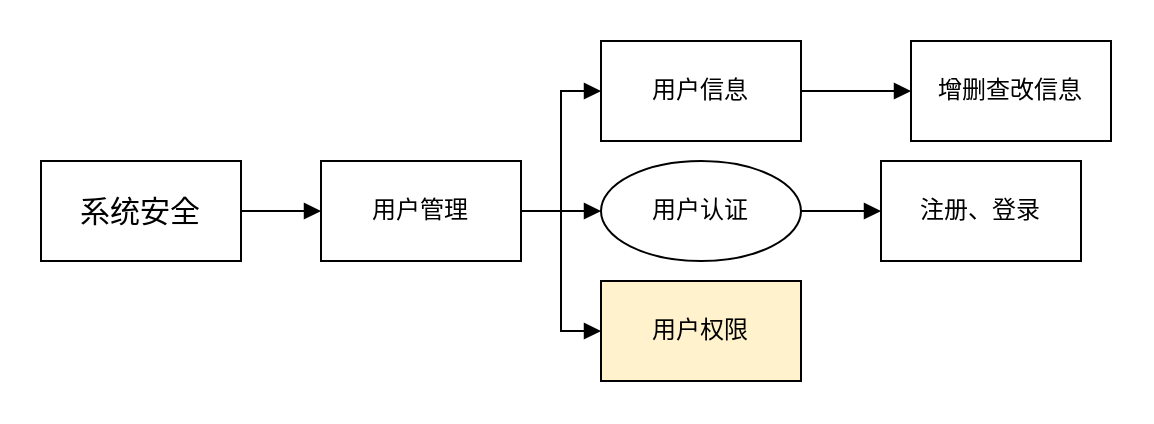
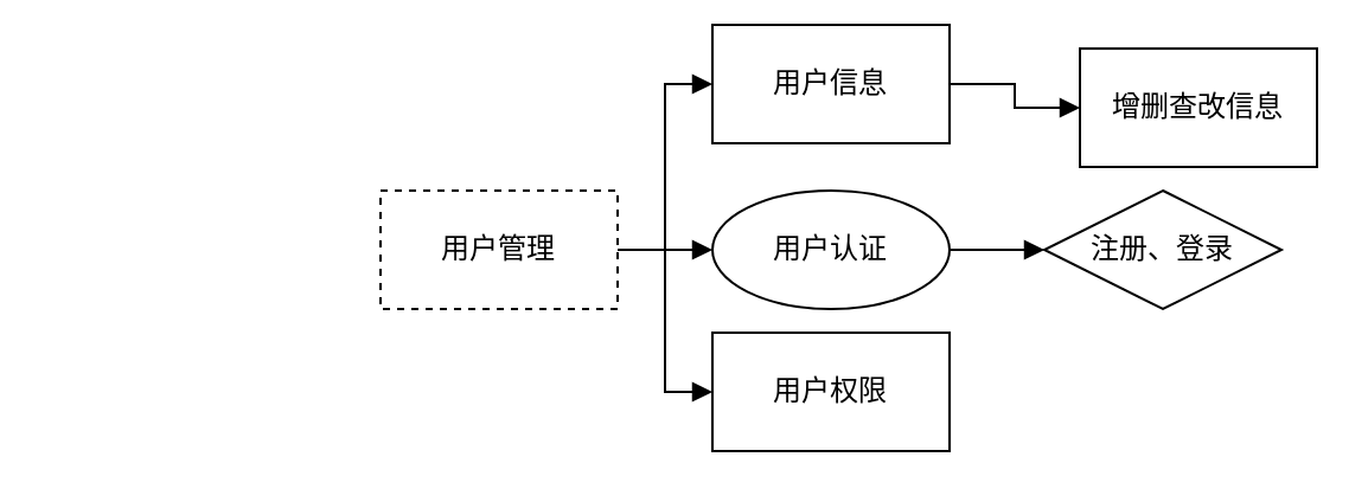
  <mxCell id="0" />
  <mxCell id="1" parent="0" />
- <mxCell id="2" value="" style="edgeStyle=orthogonalEdgeStyle;rounded=0;orthogonalLoop=1;jettySize=auto;html=1;endArrow=block;endFill=1;" edge="1" parent="1" source="3" target="7"><mxGeometry relative="1" as="geometry" /></mxCell>
- <mxCell id="3" value="&lt;font style=&quot;font-size: 15px;&quot;&gt;系统安全&lt;/font&gt;" style="rounded=0;whiteSpace=wrap;html=1;" vertex="1" parent="1"><mxGeometry x="20" y="80" width="100" height="50" as="geometry" /></mxCell>
  <mxCell id="4" value="" style="edgeStyle=orthogonalEdgeStyle;shape=connector;rounded=0;orthogonalLoop=1;jettySize=auto;html=1;strokeColor=default;align=center;verticalAlign=middle;fontFamily=Helvetica;fontSize=11;fontColor=default;labelBackgroundColor=default;endArrow=block;endFill=1;" edge="1" parent="1" source="7" target="9"><mxGeometry relative="1" as="geometry" /></mxCell>
  <mxCell id="5" style="edgeStyle=orthogonalEdgeStyle;shape=connector;rounded=0;orthogonalLoop=1;jettySize=auto;html=1;entryX=0;entryY=0.5;entryDx=0;entryDy=0;strokeColor=default;align=center;verticalAlign=middle;fontFamily=Helvetica;fontSize=11;fontColor=default;labelBackgroundColor=default;endArrow=block;endFill=1;" edge="1" parent="1" source="7" target="12"><mxGeometry relative="1" as="geometry" /></mxCell>
  <mxCell id="6" style="edgeStyle=orthogonalEdgeStyle;shape=connector;rounded=0;orthogonalLoop=1;jettySize=auto;html=1;entryX=0;entryY=0.5;entryDx=0;entryDy=0;strokeColor=default;align=center;verticalAlign=middle;fontFamily=Helvetica;fontSize=11;fontColor=default;labelBackgroundColor=default;endArrow=block;endFill=1;" edge="1" parent="1" source="7" target="10"><mxGeometry relative="1" as="geometry" /></mxCell>
- <mxCell id="7" value="用户管理" style="rounded=0;whiteSpace=wrap;html=1;" vertex="1" parent="1"><mxGeometry x="160" y="80" width="100" height="50" as="geometry" /></mxCell>
+ <mxCell id="7" value="用户管理" style="rounded=0;whiteSpace=wrap;html=1;dashed=1;" vertex="1" parent="1"><mxGeometry x="160" y="80" width="100" height="50" as="geometry" /></mxCell>
  <mxCell id="8" style="edgeStyle=orthogonalEdgeStyle;shape=connector;rounded=0;orthogonalLoop=1;jettySize=auto;html=1;entryX=0;entryY=0.5;entryDx=0;entryDy=0;strokeColor=default;align=center;verticalAlign=middle;fontFamily=Helvetica;fontSize=11;fontColor=default;labelBackgroundColor=default;endArrow=block;endFill=1;" edge="1" parent="1" source="9" target="14"><mxGeometry relative="1" as="geometry" /></mxCell>
  <mxCell id="9" value="用户认证" style="ellipse;whiteSpace=wrap;html=1;" vertex="1" parent="1"><mxGeometry x="300" y="80" width="100" height="50" as="geometry" /></mxCell>
- <mxCell id="10" value="用户权限" style="rounded=0;whiteSpace=wrap;html=1;fillColor=#fff2cc;" vertex="1" parent="1"><mxGeometry x="300" y="140" width="100" height="50" as="geometry" /></mxCell>
+ <mxCell id="10" value="用户权限" style="rounded=0;whiteSpace=wrap;html=1;" vertex="1" parent="1"><mxGeometry x="300" y="140" width="100" height="50" as="geometry" /></mxCell>
  <mxCell id="11" value="" style="edgeStyle=orthogonalEdgeStyle;shape=connector;rounded=0;orthogonalLoop=1;jettySize=auto;html=1;strokeColor=default;align=center;verticalAlign=middle;fontFamily=Helvetica;fontSize=11;fontColor=default;labelBackgroundColor=default;endArrow=block;endFill=1;" edge="1" parent="1" source="12" target="13"><mxGeometry relative="1" as="geometry" /></mxCell>
- <mxCell id="12" value="用户信息" style="rounded=0;whiteSpace=wrap;html=1;" vertex="1" parent="1"><mxGeometry x="300" y="20" width="100" height="50" as="geometry" /></mxCell>
+ <mxCell id="12" value="用户信息" style="rounded=0;whiteSpace=wrap;html=1;" vertex="1" parent="1"><mxGeometry x="300" y="10" width="100" height="50" as="geometry" /></mxCell>
  <mxCell id="13" value="增删查改信息" style="rounded=0;whiteSpace=wrap;html=1;" vertex="1" parent="1"><mxGeometry x="455" y="20" width="100" height="50" as="geometry" /></mxCell>
- <mxCell id="14" value="注册、登录" style="rounded=0;whiteSpace=wrap;html=1;" vertex="1" parent="1"><mxGeometry x="440" y="80" width="100" height="50" as="geometry" /></mxCell>
+ <mxCell id="14" value="注册、登录" style="rhombus;whiteSpace=wrap;html=1;" vertex="1" parent="1"><mxGeometry x="440" y="80" width="100" height="50" as="geometry" /></mxCell>
